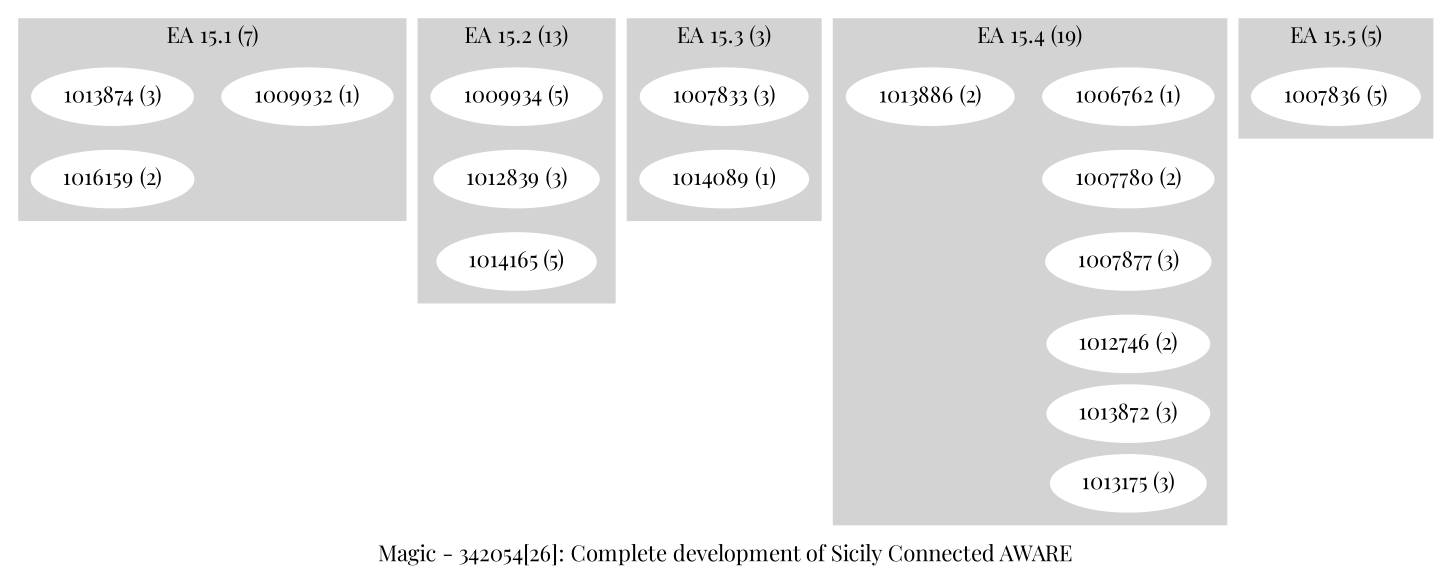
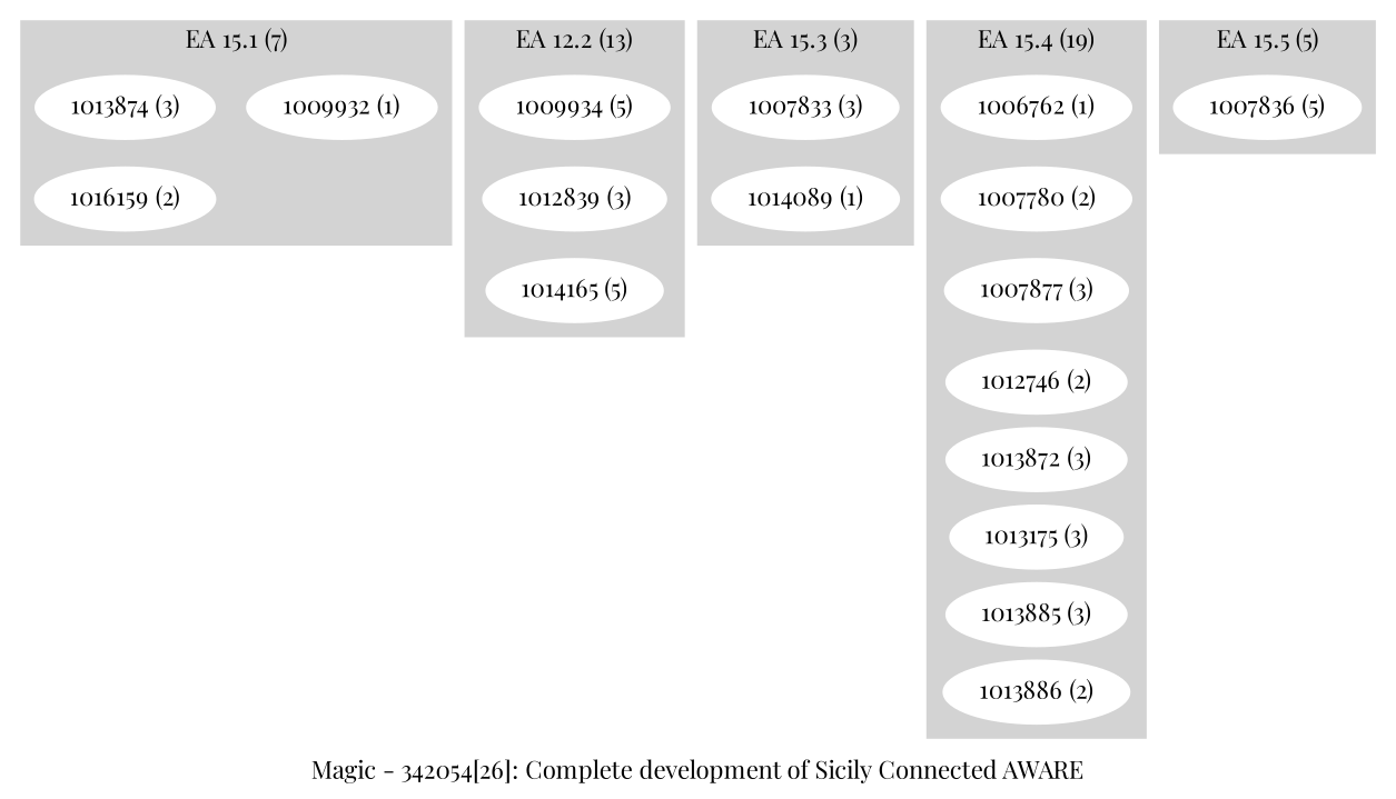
  digraph {
    fontname="Playfair Display"
    label="Magic - 342054[26]: Complete development of Sicily Connected AWARE"
    ranksep=.1
    node [color=white fontname="Playfair Display" style=filled]
    edge [fontname="Playfair Display" style=invis]
    "1009932 (1)"
    "1013874 (3)"
    "1016159 (2)"
    "1009934 (5)"
    "1012839 (3)"
    "1014165 (5)"
    "1007833 (3)"
    "1014089 (1)"
    "1006762 (1)"
    "1007780 (2)"
    "1007877 (3)"
    n12 [label="1012746 (2)"]
    "1013872 (3)"
    n14 [label="1013175 (3)"]
+   "1013885 (3)"
    "1013886 (2)"
    "1007836 (5)"
    subgraph cluster_1 {
      color=lightgrey
      label="EA 15.1 (7)"
      style=filled
      "1009932 (1)"
      "1013874 (3)"
      "1016159 (2)"
    }
    subgraph cluster_2 {
      color=lightgrey
-     label="EA 15.2 (13)"
+     label="EA 12.2 (13)"
      style=filled
      "1009934 (5)"
      "1012839 (3)"
      "1014165 (5)"
    }
    subgraph cluster_3 {
      color=lightgrey
      label="EA 15.3 (3)"
      style=filled
      "1007833 (3)"
      "1014089 (1)"
    }
    subgraph cluster_4 {
      color=lightgrey
      label="EA 15.4 (19)"
      style=filled
      "1006762 (1)"
      "1007780 (2)"
      "1007877 (3)"
      n12
      "1013872 (3)"
      n14
+     "1013885 (3)"
      "1013886 (2)"
    }
    subgraph cluster_5 {
      color=lightgrey
      label="EA 15.5 (5)"
      style=filled
      "1007836 (5)"
    }
    "1013874 (3)" -> "1016159 (2)"
    "1009934 (5)" -> "1012839 (3)"
    "1012839 (3)" -> "1014165 (5)"
    "1007833 (3)" -> "1014089 (1)"
    "1006762 (1)" -> "1007780 (2)"
    "1007780 (2)" -> "1007877 (3)"
    "1007877 (3)" -> n12
    n12 -> "1013872 (3)"
    "1013872 (3)" -> n14
+   n14 -> "1013885 (3)"
+   "1013885 (3)" -> "1013886 (2)"
  }
